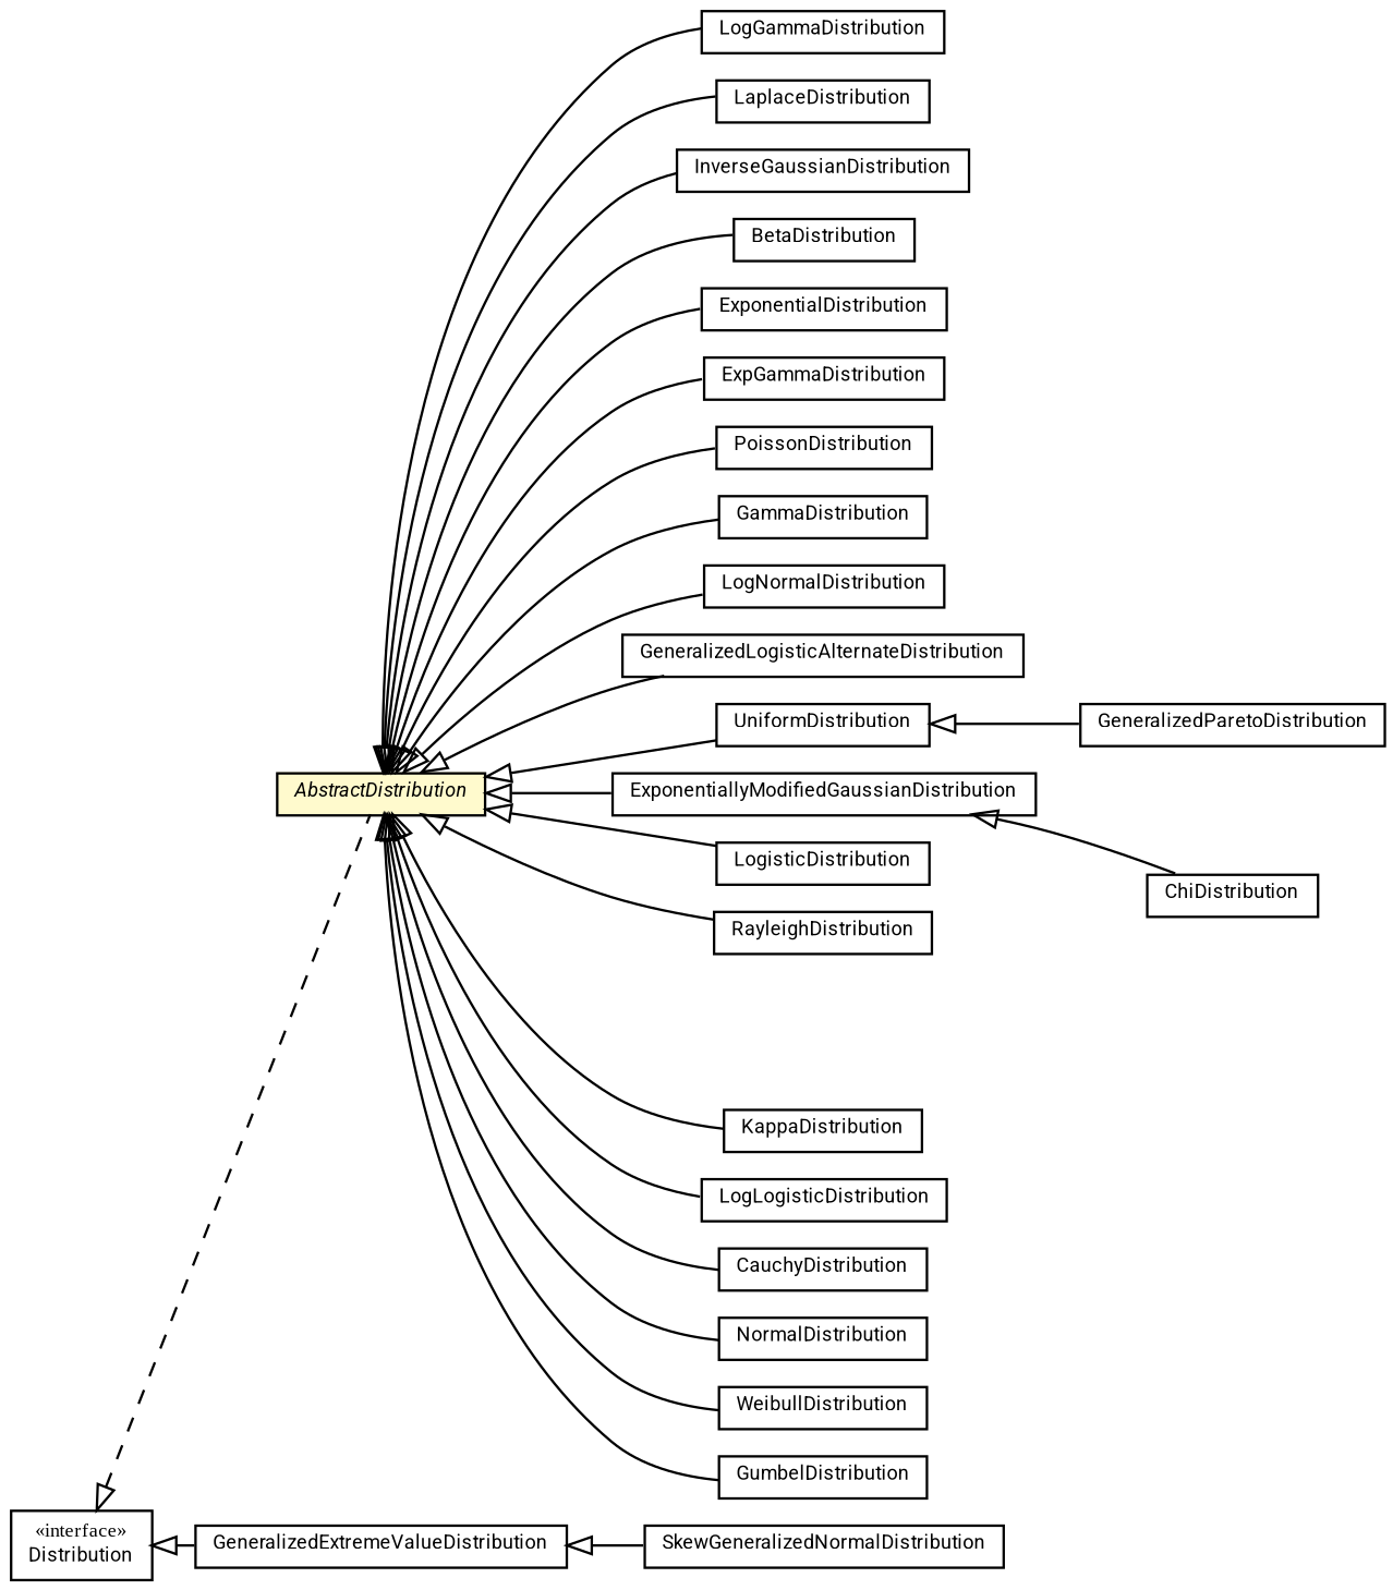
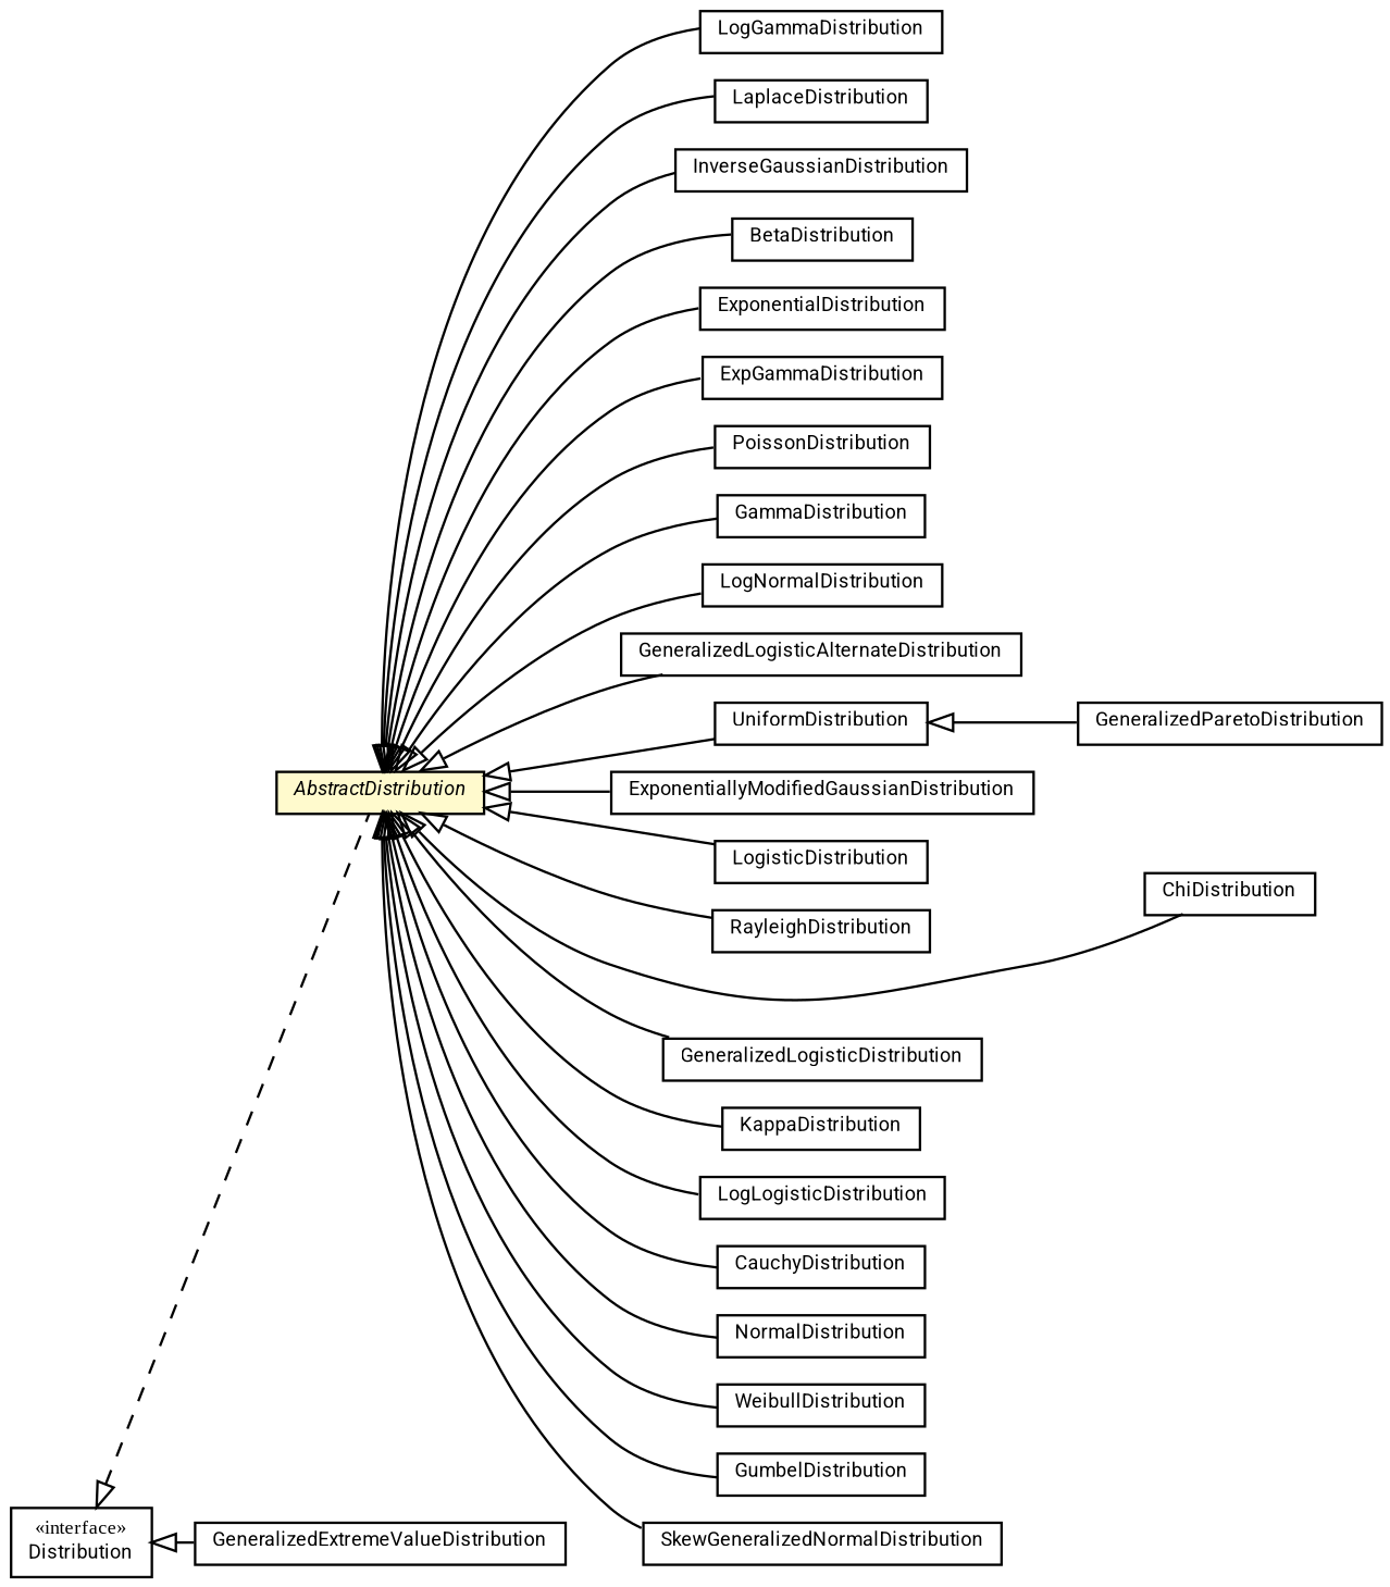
  digraph {
    fontname="Liberation Serif"
    nodesep=0.15
    rankdir=LR
    ranksep=0.25
    node [fontcolor=black fontname="Liberation Serif" fontsize=8 margin=0 shape=plaintext]
    edge [arrowtail=empty color=black dir=back fontname="Liberation Serif" fontsize=7 labelfontname=Roboto labelfontsize=7 weight=10]
    n1 [height=0 label=<<table title="de.lmu.ifi.dbs.elki.math.statistics.distribution.LogGammaDistribution" border="0" cellborder="1" cellspacing="0" cellpadding="2" href="LogGammaDistribution.html" target="_parent"> 		<tr><td><table border="0" cellspacing="0" cellpadding="1"> 		<tr><td align="center" balign="center"> <font face="Roboto">LogGammaDistribution</font> </td></tr> 		</table></td></tr> 		</table>> width=0]
    n2 [height=0 label=<<table title="de.lmu.ifi.dbs.elki.math.statistics.distribution.Distribution" border="0" cellborder="1" cellspacing="0" cellpadding="2" href="Distribution.html" target="_parent"> 		<tr><td><table border="0" cellspacing="0" cellpadding="1"> 		<tr><td align="center" balign="center"> &#171;interface&#187; </td></tr> 		<tr><td align="center" balign="center"> <font face="Roboto">Distribution</font> </td></tr> 		</table></td></tr> 		</table>> width=0]
    n3 [height=0 label=<<table title="de.lmu.ifi.dbs.elki.math.statistics.distribution.AbstractDistribution" border="0" cellborder="1" cellspacing="0" cellpadding="2" bgcolor="lemonChiffon" href="AbstractDistribution.html" target="_parent"> 		<tr><td><table border="0" cellspacing="0" cellpadding="1"> 		<tr><td align="center" balign="center"> <font face="Roboto"><i>AbstractDistribution</i></font> </td></tr> 		</table></td></tr> 		</table>> width=0]
    n4 [height=0 label=<<table title="de.lmu.ifi.dbs.elki.math.statistics.distribution.GeneralizedExtremeValueDistribution" border="0" cellborder="1" cellspacing="0" cellpadding="2" href="GeneralizedExtremeValueDistribution.html" target="_parent"> 		<tr><td><table border="0" cellspacing="0" cellpadding="1"> 		<tr><td align="center" balign="center"> <font face="Roboto">GeneralizedExtremeValueDistribution</font> </td></tr> 		</table></td></tr> 		</table>> width=0]
    n5 [height=0 label=<<table title="de.lmu.ifi.dbs.elki.math.statistics.distribution.LaplaceDistribution" border="0" cellborder="1" cellspacing="0" cellpadding="2" href="LaplaceDistribution.html" target="_parent"> 		<tr><td><table border="0" cellspacing="0" cellpadding="1"> 		<tr><td align="center" balign="center"> <font face="Roboto">LaplaceDistribution</font> </td></tr> 		</table></td></tr> 		</table>> width=0]
    n6 [height=0 label=<<table title="de.lmu.ifi.dbs.elki.math.statistics.distribution.InverseGaussianDistribution" border="0" cellborder="1" cellspacing="0" cellpadding="2" href="InverseGaussianDistribution.html" target="_parent"> 		<tr><td><table border="0" cellspacing="0" cellpadding="1"> 		<tr><td align="center" balign="center"> <font face="Roboto">InverseGaussianDistribution</font> </td></tr> 		</table></td></tr> 		</table>> width=0]
    n7 [height=0 label=<<table title="de.lmu.ifi.dbs.elki.math.statistics.distribution.BetaDistribution" border="0" cellborder="1" cellspacing="0" cellpadding="2" href="BetaDistribution.html" target="_parent"> 		<tr><td><table border="0" cellspacing="0" cellpadding="1"> 		<tr><td align="center" balign="center"> <font face="Roboto">BetaDistribution</font> </td></tr> 		</table></td></tr> 		</table>> width=0]
    n8 [height=0 label=<<table title="de.lmu.ifi.dbs.elki.math.statistics.distribution.ExponentialDistribution" border="0" cellborder="1" cellspacing="0" cellpadding="2" href="ExponentialDistribution.html" target="_parent"> 		<tr><td><table border="0" cellspacing="0" cellpadding="1"> 		<tr><td align="center" balign="center"> <font face="Roboto">ExponentialDistribution</font> </td></tr> 		</table></td></tr> 		</table>> width=0]
    n9 [height=0 label=<<table title="de.lmu.ifi.dbs.elki.math.statistics.distribution.ExpGammaDistribution" border="0" cellborder="1" cellspacing="0" cellpadding="2" href="ExpGammaDistribution.html" target="_parent"> 		<tr><td><table border="0" cellspacing="0" cellpadding="1"> 		<tr><td align="center" balign="center"> <font face="Roboto">ExpGammaDistribution</font> </td></tr> 		</table></td></tr> 		</table>> width=0]
    n10 [height=0 label=<<table title="de.lmu.ifi.dbs.elki.math.statistics.distribution.PoissonDistribution" border="0" cellborder="1" cellspacing="0" cellpadding="2" href="PoissonDistribution.html" target="_parent"> 		<tr><td><table border="0" cellspacing="0" cellpadding="1"> 		<tr><td align="center" balign="center"> <font face="Roboto">PoissonDistribution</font> </td></tr> 		</table></td></tr> 		</table>> width=0]
    n11 [height=0 label=<<table title="de.lmu.ifi.dbs.elki.math.statistics.distribution.GammaDistribution" border="0" cellborder="1" cellspacing="0" cellpadding="2" href="GammaDistribution.html" target="_parent"> 		<tr><td><table border="0" cellspacing="0" cellpadding="1"> 		<tr><td align="center" balign="center"> <font face="Roboto">GammaDistribution</font> </td></tr> 		</table></td></tr> 		</table>> width=0]
    n12 [height=0 label=<<table title="de.lmu.ifi.dbs.elki.math.statistics.distribution.LogNormalDistribution" border="0" cellborder="1" cellspacing="0" cellpadding="2" href="LogNormalDistribution.html" target="_parent"> 		<tr><td><table border="0" cellspacing="0" cellpadding="1"> 		<tr><td align="center" balign="center"> <font face="Roboto">LogNormalDistribution</font> </td></tr> 		</table></td></tr> 		</table>> width=0]
    n13 [height=0 label=<<table title="de.lmu.ifi.dbs.elki.math.statistics.distribution.GeneralizedLogisticAlternateDistribution" border="0" cellborder="1" cellspacing="0" cellpadding="2" href="GeneralizedLogisticAlternateDistribution.html" target="_parent"> 		<tr><td><table border="0" cellspacing="0" cellpadding="1"> 		<tr><td align="center" balign="center"> <font face="Roboto">GeneralizedLogisticAlternateDistribution</font> </td></tr> 		</table></td></tr> 		</table>> width=0]
    n14 [height=0 label=<<table title="de.lmu.ifi.dbs.elki.math.statistics.distribution.UniformDistribution" border="0" cellborder="1" cellspacing="0" cellpadding="2" href="UniformDistribution.html" target="_parent"> 		<tr><td><table border="0" cellspacing="0" cellpadding="1"> 		<tr><td align="center" balign="center"> <font face="Roboto">UniformDistribution</font> </td></tr> 		</table></td></tr> 		</table>> width=0]
    n15 [height=0 label=<<table title="de.lmu.ifi.dbs.elki.math.statistics.distribution.ExponentiallyModifiedGaussianDistribution" border="0" cellborder="1" cellspacing="0" cellpadding="2" href="ExponentiallyModifiedGaussianDistribution.html" target="_parent"> 		<tr><td><table border="0" cellspacing="0" cellpadding="1"> 		<tr><td align="center" balign="center"> <font face="Roboto">ExponentiallyModifiedGaussianDistribution</font> </td></tr> 		</table></td></tr> 		</table>> width=0]
    n16 [height=0 label=<<table title="de.lmu.ifi.dbs.elki.math.statistics.distribution.LogisticDistribution" border="0" cellborder="1" cellspacing="0" cellpadding="2" href="LogisticDistribution.html" target="_parent"> 		<tr><td><table border="0" cellspacing="0" cellpadding="1"> 		<tr><td align="center" balign="center"> <font face="Roboto">LogisticDistribution</font> </td></tr> 		</table></td></tr> 		</table>> width=0]
    n17 [height=0 label=<<table title="de.lmu.ifi.dbs.elki.math.statistics.distribution.RayleighDistribution" border="0" cellborder="1" cellspacing="0" cellpadding="2" href="RayleighDistribution.html" target="_parent"> 		<tr><td><table border="0" cellspacing="0" cellpadding="1"> 		<tr><td align="center" balign="center"> <font face="Roboto">RayleighDistribution</font> </td></tr> 		</table></td></tr> 		</table>> width=0]
    n18 [height=0 label=<<table title="de.lmu.ifi.dbs.elki.math.statistics.distribution.ChiDistribution" border="0" cellborder="1" cellspacing="0" cellpadding="2" href="ChiDistribution.html" target="_parent"> 		<tr><td><table border="0" cellspacing="0" cellpadding="1"> 		<tr><td align="center" balign="center"> <font face="Roboto">ChiDistribution</font> </td></tr> 		</table></td></tr> 		</table>> width=0]
+   n19 [height=0 label=<<table title="de.lmu.ifi.dbs.elki.math.statistics.distribution.GeneralizedLogisticDistribution" border="0" cellborder="1" cellspacing="0" cellpadding="2" href="GeneralizedLogisticDistribution.html" target="_parent"> 		<tr><td><table border="0" cellspacing="0" cellpadding="1"> 		<tr><td align="center" balign="center"> <font face="Roboto">GeneralizedLogisticDistribution</font> </td></tr> 		</table></td></tr> 		</table>> width=0]
    n20 [height=0 label=<<table title="de.lmu.ifi.dbs.elki.math.statistics.distribution.KappaDistribution" border="0" cellborder="1" cellspacing="0" cellpadding="2" href="KappaDistribution.html" target="_parent"> 		<tr><td><table border="0" cellspacing="0" cellpadding="1"> 		<tr><td align="center" balign="center"> <font face="Roboto">KappaDistribution</font> </td></tr> 		</table></td></tr> 		</table>> width=0]
    n21 [height=0 label=<<table title="de.lmu.ifi.dbs.elki.math.statistics.distribution.LogLogisticDistribution" border="0" cellborder="1" cellspacing="0" cellpadding="2" href="LogLogisticDistribution.html" target="_parent"> 		<tr><td><table border="0" cellspacing="0" cellpadding="1"> 		<tr><td align="center" balign="center"> <font face="Roboto">LogLogisticDistribution</font> </td></tr> 		</table></td></tr> 		</table>> width=0]
    n22 [height=0 label=<<table title="de.lmu.ifi.dbs.elki.math.statistics.distribution.CauchyDistribution" border="0" cellborder="1" cellspacing="0" cellpadding="2" href="CauchyDistribution.html" target="_parent"> 		<tr><td><table border="0" cellspacing="0" cellpadding="1"> 		<tr><td align="center" balign="center"> <font face="Roboto">CauchyDistribution</font> </td></tr> 		</table></td></tr> 		</table>> width=0]
    n23 [height=0 label=<<table title="de.lmu.ifi.dbs.elki.math.statistics.distribution.SkewGeneralizedNormalDistribution" border="0" cellborder="1" cellspacing="0" cellpadding="2" href="SkewGeneralizedNormalDistribution.html" target="_parent"> 		<tr><td><table border="0" cellspacing="0" cellpadding="1"> 		<tr><td align="center" balign="center"> <font face="Roboto">SkewGeneralizedNormalDistribution</font> </td></tr> 		</table></td></tr> 		</table>> width=0]
    n24 [height=0 label=<<table title="de.lmu.ifi.dbs.elki.math.statistics.distribution.NormalDistribution" border="0" cellborder="1" cellspacing="0" cellpadding="2" href="NormalDistribution.html" target="_parent"> 		<tr><td><table border="0" cellspacing="0" cellpadding="1"> 		<tr><td align="center" balign="center"> <font face="Roboto">NormalDistribution</font> </td></tr> 		</table></td></tr> 		</table>> width=0]
    n25 [height=0 label=<<table title="de.lmu.ifi.dbs.elki.math.statistics.distribution.WeibullDistribution" border="0" cellborder="1" cellspacing="0" cellpadding="2" href="WeibullDistribution.html" target="_parent"> 		<tr><td><table border="0" cellspacing="0" cellpadding="1"> 		<tr><td align="center" balign="center"> <font face="Roboto">WeibullDistribution</font> </td></tr> 		</table></td></tr> 		</table>> width=0]
    n26 [height=0 label=<<table title="de.lmu.ifi.dbs.elki.math.statistics.distribution.GumbelDistribution" border="0" cellborder="1" cellspacing="0" cellpadding="2" href="GumbelDistribution.html" target="_parent"> 		<tr><td><table border="0" cellspacing="0" cellpadding="1"> 		<tr><td align="center" balign="center"> <font face="Roboto">GumbelDistribution</font> </td></tr> 		</table></td></tr> 		</table>> width=0]
    n27 [height=0 label=<<table title="de.lmu.ifi.dbs.elki.math.statistics.distribution.GeneralizedParetoDistribution" border="0" cellborder="1" cellspacing="0" cellpadding="2" href="GeneralizedParetoDistribution.html" target="_parent"> 		<tr><td><table border="0" cellspacing="0" cellpadding="1"> 		<tr><td align="center" balign="center"> <font face="Roboto">GeneralizedParetoDistribution</font> </td></tr> 		</table></td></tr> 		</table>> width=0]
    n2 -> n3 [style=dashed weight=9]
    n2 -> n4
    n3 -> n1
    n3 -> n5
    n3 -> n6
    n3 -> n7
    n3 -> n8
    n3 -> n9
    n3 -> n10
    n3 -> n11
    n3 -> n12
    n3 -> n13
    n3 -> n14
    n3 -> n15
    n3 -> n16
    n3 -> n17
-   n15 -> n18
+   n3 -> n18
+   n3 -> n19
    n3 -> n20
    n3 -> n21
    n3 -> n22
-   n4 -> n23
+   n3 -> n23
    n3 -> n24
    n3 -> n25
    n3 -> n26
    n14 -> n27
  }
